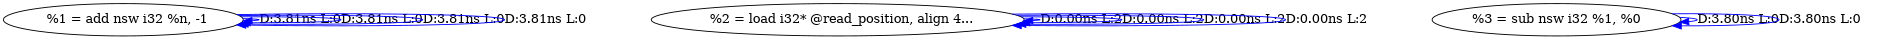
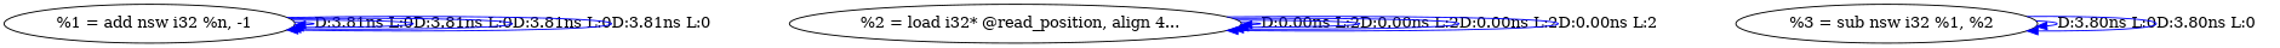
  digraph {
    edge [color=blue]
    n1 [label="  %1 = add nsw i32 %n, -1"]
    n2 [label="  %2 = load i32* @read_position, align 4..."]
-   n3 [label="%3 = sub nsw i32 %1, %0"]
+   n3 [label="  %3 = sub nsw i32 %1, %2"]
    n1 -> n1 [label="D:3.81ns L:0"]
    n1 -> n1 [label="D:3.81ns L:0"]
    n1 -> n1 [label="D:3.81ns L:0"]
    n1 -> n1 [label="D:3.81ns L:0"]
    n2 -> n2 [label="D:0.00ns L:2"]
    n2 -> n2 [label="D:0.00ns L:2"]
    n2 -> n2 [label="D:0.00ns L:2"]
    n2 -> n2 [label="D:0.00ns L:2"]
    n3 -> n3 [label="D:3.80ns L:0"]
    n3 -> n3 [label="D:3.80ns L:0"]
  }
